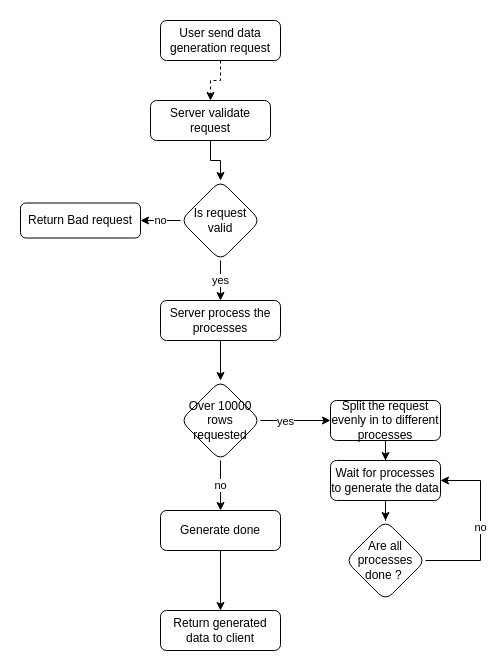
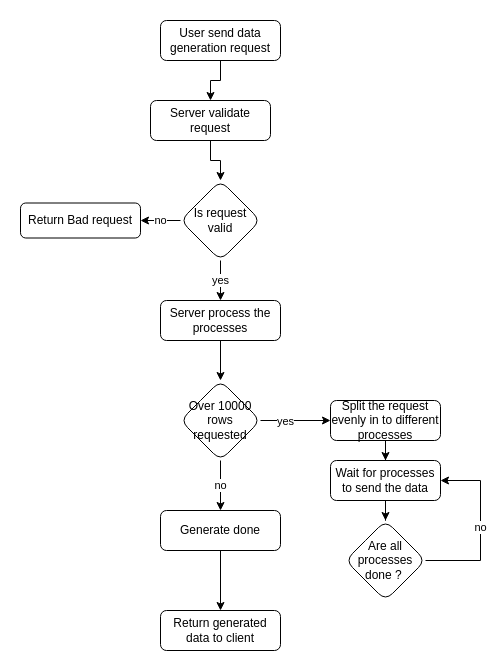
  <mxCell id="0" />
  <mxCell id="1" parent="0" />
- <mxCell id="2" value="" style="edgeStyle=orthogonalEdgeStyle;rounded=0;orthogonalLoop=1;jettySize=auto;html=1;dashed=1;" edge="1" parent="1" source="3" target="5"><mxGeometry relative="1" as="geometry" /></mxCell>
+ <mxCell id="2" value="" style="edgeStyle=orthogonalEdgeStyle;rounded=0;orthogonalLoop=1;jettySize=auto;html=1;" edge="1" parent="1" source="3" target="5"><mxGeometry relative="1" as="geometry" /></mxCell>
  <mxCell id="3" value="User send data generation request" style="rounded=1;whiteSpace=wrap;html=1;fontSize=12;glass=0;strokeWidth=1;shadow=0;" parent="1" vertex="1"><mxGeometry x="160" y="20" width="120" height="40" as="geometry" /></mxCell>
  <mxCell id="4" value="" style="edgeStyle=orthogonalEdgeStyle;rounded=0;orthogonalLoop=1;jettySize=auto;html=1;" edge="1" parent="1" source="5" target="8"><mxGeometry relative="1" as="geometry" /></mxCell>
  <mxCell id="5" value="Server validate request" style="rounded=1;whiteSpace=wrap;html=1;fontSize=12;glass=0;strokeWidth=1;shadow=0;" vertex="1" parent="1"><mxGeometry x="150" y="100" width="120" height="40" as="geometry" /></mxCell>
  <mxCell id="6" value="no" style="edgeStyle=orthogonalEdgeStyle;rounded=0;orthogonalLoop=1;jettySize=auto;html=1;" edge="1" parent="1" source="8" target="9"><mxGeometry relative="1" as="geometry" /></mxCell>
  <mxCell id="7" value="yes" style="edgeStyle=orthogonalEdgeStyle;rounded=0;orthogonalLoop=1;jettySize=auto;html=1;" edge="1" parent="1" source="8" target="11"><mxGeometry relative="1" as="geometry" /></mxCell>
  <mxCell id="8" value="Is request valid" style="rhombus;whiteSpace=wrap;html=1;rounded=1;shadow=0;strokeWidth=1;glass=0;" vertex="1" parent="1"><mxGeometry x="180" y="180" width="80" height="80" as="geometry" /></mxCell>
  <mxCell id="9" value="Return Bad request" style="whiteSpace=wrap;html=1;rounded=1;shadow=0;strokeWidth=1;glass=0;" vertex="1" parent="1"><mxGeometry x="20" y="202.5" width="120" height="35" as="geometry" /></mxCell>
  <mxCell id="10" value="" style="edgeStyle=orthogonalEdgeStyle;rounded=0;orthogonalLoop=1;jettySize=auto;html=1;" edge="1" parent="1" source="11" target="15"><mxGeometry relative="1" as="geometry" /></mxCell>
  <mxCell id="11" value="Server process the processes" style="whiteSpace=wrap;html=1;rounded=1;shadow=0;strokeWidth=1;glass=0;" vertex="1" parent="1"><mxGeometry x="160" y="300" width="120" height="40" as="geometry" /></mxCell>
  <mxCell id="12" value="no" style="edgeStyle=orthogonalEdgeStyle;rounded=0;orthogonalLoop=1;jettySize=auto;html=1;" edge="1" parent="1" source="15" target="17"><mxGeometry relative="1" as="geometry" /></mxCell>
  <mxCell id="13" value="" style="edgeStyle=orthogonalEdgeStyle;rounded=0;orthogonalLoop=1;jettySize=auto;html=1;" edge="1" parent="1" source="15" target="20"><mxGeometry relative="1" as="geometry" /></mxCell>
  <mxCell id="14" value="yes" style="edgeLabel;html=1;align=center;verticalAlign=middle;resizable=0;points=[];" vertex="1" connectable="0" parent="13"><mxGeometry x="-0.327" relative="1" as="geometry"><mxPoint as="offset" /></mxGeometry></mxCell>
  <mxCell id="15" value="Over 10000 rows requested" style="rhombus;whiteSpace=wrap;html=1;rounded=1;shadow=0;strokeWidth=1;glass=0;" vertex="1" parent="1"><mxGeometry x="180" y="380" width="80" height="80" as="geometry" /></mxCell>
  <mxCell id="16" value="" style="edgeStyle=orthogonalEdgeStyle;rounded=0;orthogonalLoop=1;jettySize=auto;html=1;" edge="1" parent="1" source="17" target="18"><mxGeometry relative="1" as="geometry" /></mxCell>
  <mxCell id="17" value="Generate done" style="whiteSpace=wrap;html=1;rounded=1;shadow=0;strokeWidth=1;glass=0;" vertex="1" parent="1"><mxGeometry x="160" y="510" width="120" height="40" as="geometry" /></mxCell>
  <mxCell id="18" value="Return generated data to client" style="whiteSpace=wrap;html=1;rounded=1;shadow=0;strokeWidth=1;glass=0;" vertex="1" parent="1"><mxGeometry x="160" y="610" width="120" height="40" as="geometry" /></mxCell>
  <mxCell id="19" value="" style="edgeStyle=orthogonalEdgeStyle;rounded=0;orthogonalLoop=1;jettySize=auto;html=1;" edge="1" parent="1" source="20" target="22"><mxGeometry relative="1" as="geometry" /></mxCell>
  <mxCell id="20" value="Split the request evenly in to different processes" style="whiteSpace=wrap;html=1;rounded=1;shadow=0;strokeWidth=1;glass=0;" vertex="1" parent="1"><mxGeometry x="330" y="400" width="110" height="40" as="geometry" /></mxCell>
  <mxCell id="21" value="" style="edgeStyle=orthogonalEdgeStyle;rounded=0;orthogonalLoop=1;jettySize=auto;html=1;" edge="1" parent="1" source="22" target="24"><mxGeometry relative="1" as="geometry" /></mxCell>
- <mxCell id="22" value="Wait for processes to generate the data" style="whiteSpace=wrap;html=1;rounded=1;shadow=0;strokeWidth=1;glass=0;" vertex="1" parent="1"><mxGeometry x="330" y="460" width="110" height="40" as="geometry" /></mxCell>
+ <mxCell id="22" value="Wait for processes to send the data" style="whiteSpace=wrap;html=1;rounded=1;shadow=0;strokeWidth=1;glass=0;" vertex="1" parent="1"><mxGeometry x="330" y="460" width="110" height="40" as="geometry" /></mxCell>
  <mxCell id="23" value="no" style="edgeStyle=orthogonalEdgeStyle;rounded=0;orthogonalLoop=1;jettySize=auto;html=1;entryX=1;entryY=0.5;entryDx=0;entryDy=0;" edge="1" parent="1" source="24" target="22"><mxGeometry relative="1" as="geometry"><mxPoint x="480" y="480" as="targetPoint" /><Array as="points"><mxPoint x="480" y="560" /><mxPoint x="480" y="480" /></Array></mxGeometry></mxCell>
  <mxCell id="24" value="Are all processes done ?&amp;nbsp;" style="rhombus;whiteSpace=wrap;html=1;rounded=1;shadow=0;strokeWidth=1;glass=0;" vertex="1" parent="1"><mxGeometry x="345" y="520" width="80" height="80" as="geometry" /></mxCell>
